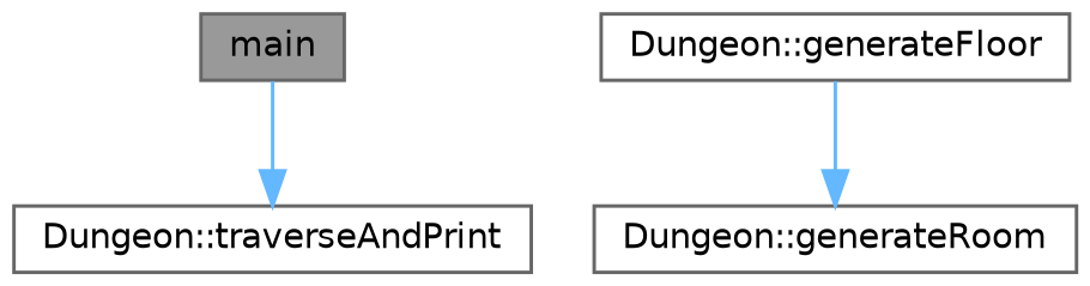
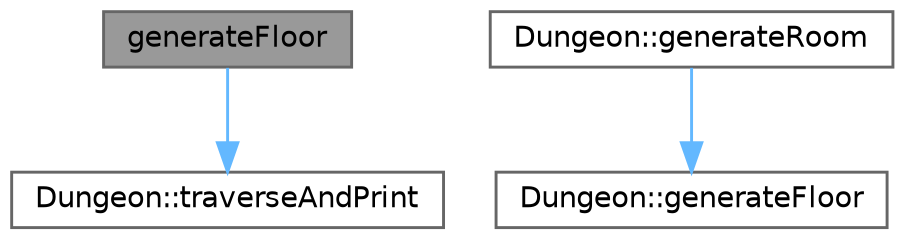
  digraph {
    rankdir=TB
    node [color=grey40 fillcolor=white fontname=Helvetica fontsize=10 shape=box style=filled]
    edge [color=steelblue1 fontname=Helvetica fontsize=10 labelfontname=Helvetica labelfontsize=10 style=solid]
-   n1 [color=gray40 fillcolor=grey60 fontcolor=black height=0.2 label=main width=0.4]
+   n1 [color=gray40 fillcolor=grey60 fontcolor=black height=0.2 label=generateFloor width=0.4]
    n2 [height=0.2 label="Dungeon::traverseAndPrint" width=0.4]
    n3 [height=0.2 label="Dungeon::generateFloor" width=0.4]
    n4 [height=0.2 label="Dungeon::generateRoom" width=0.4]
    n1 -> n2
-   n3 -> n4
+   n4 -> n3
  }
